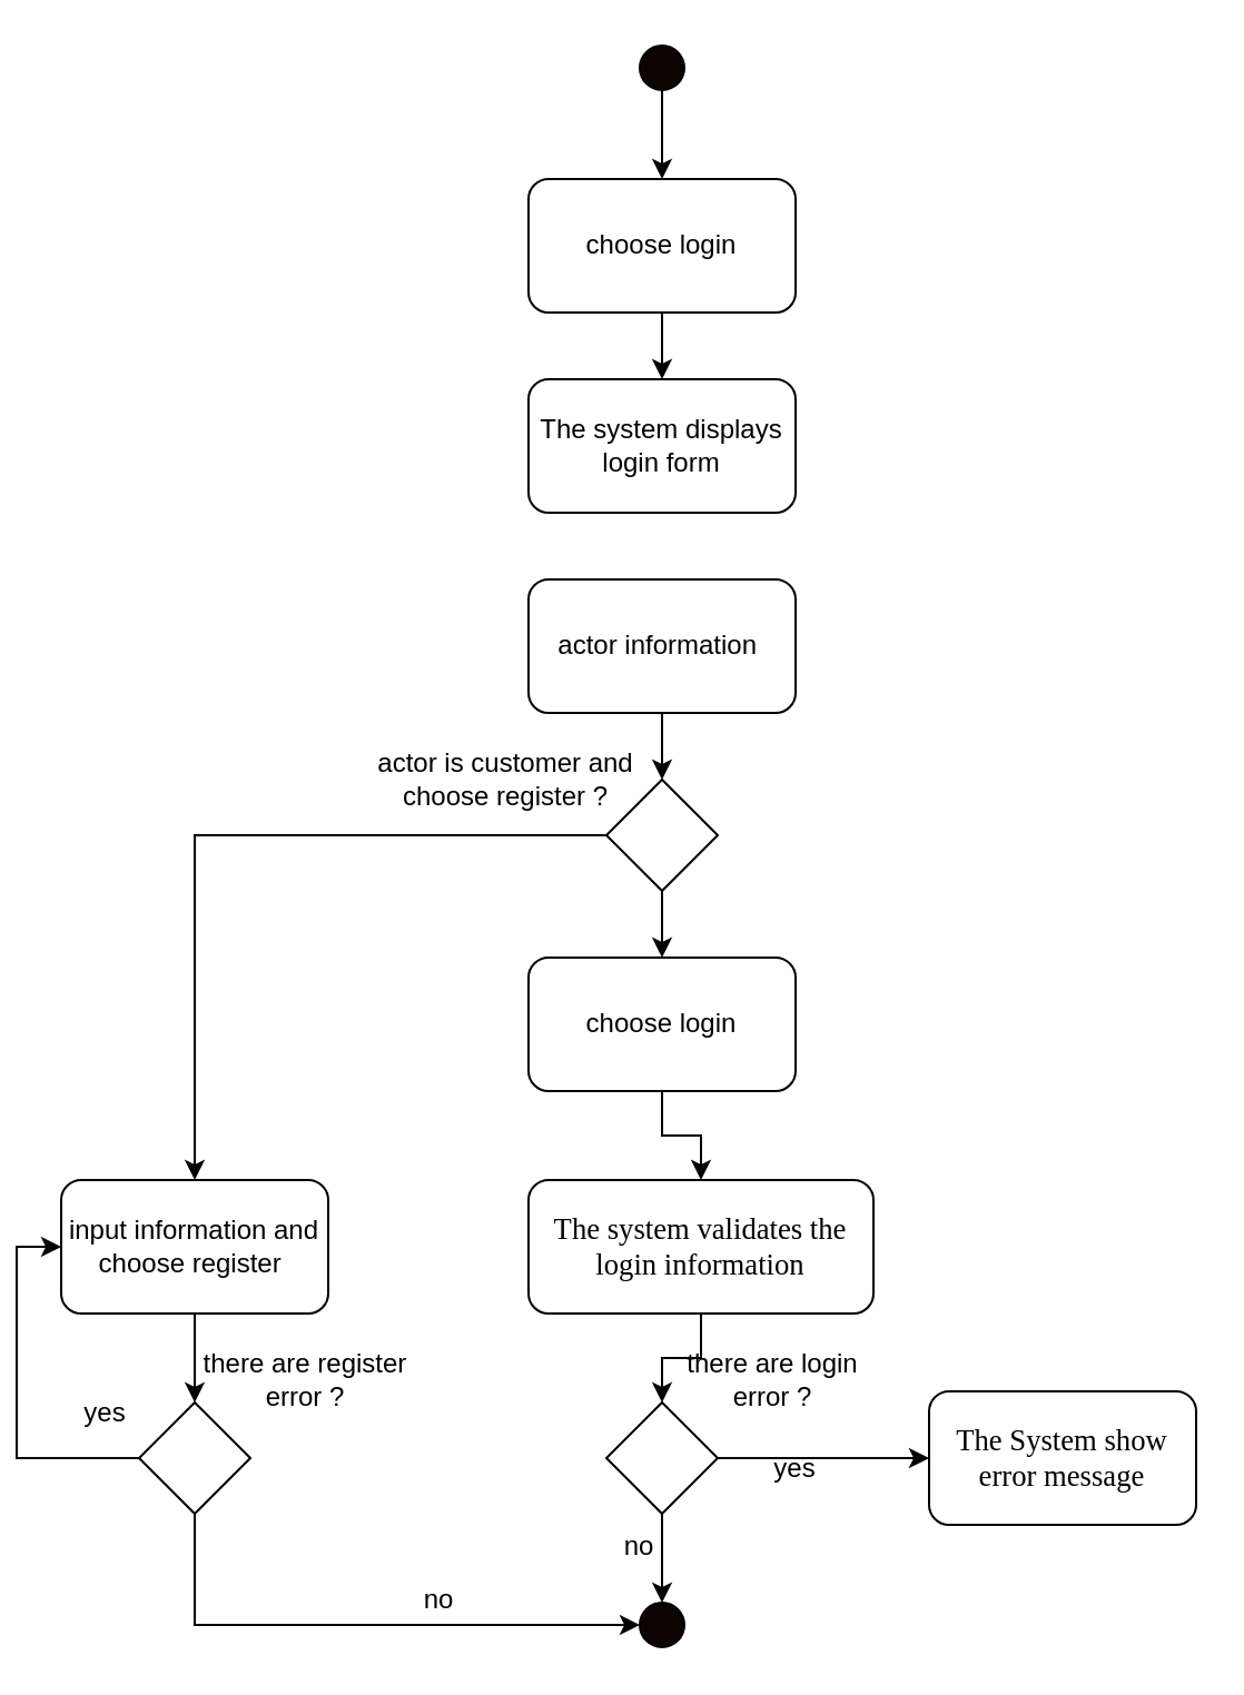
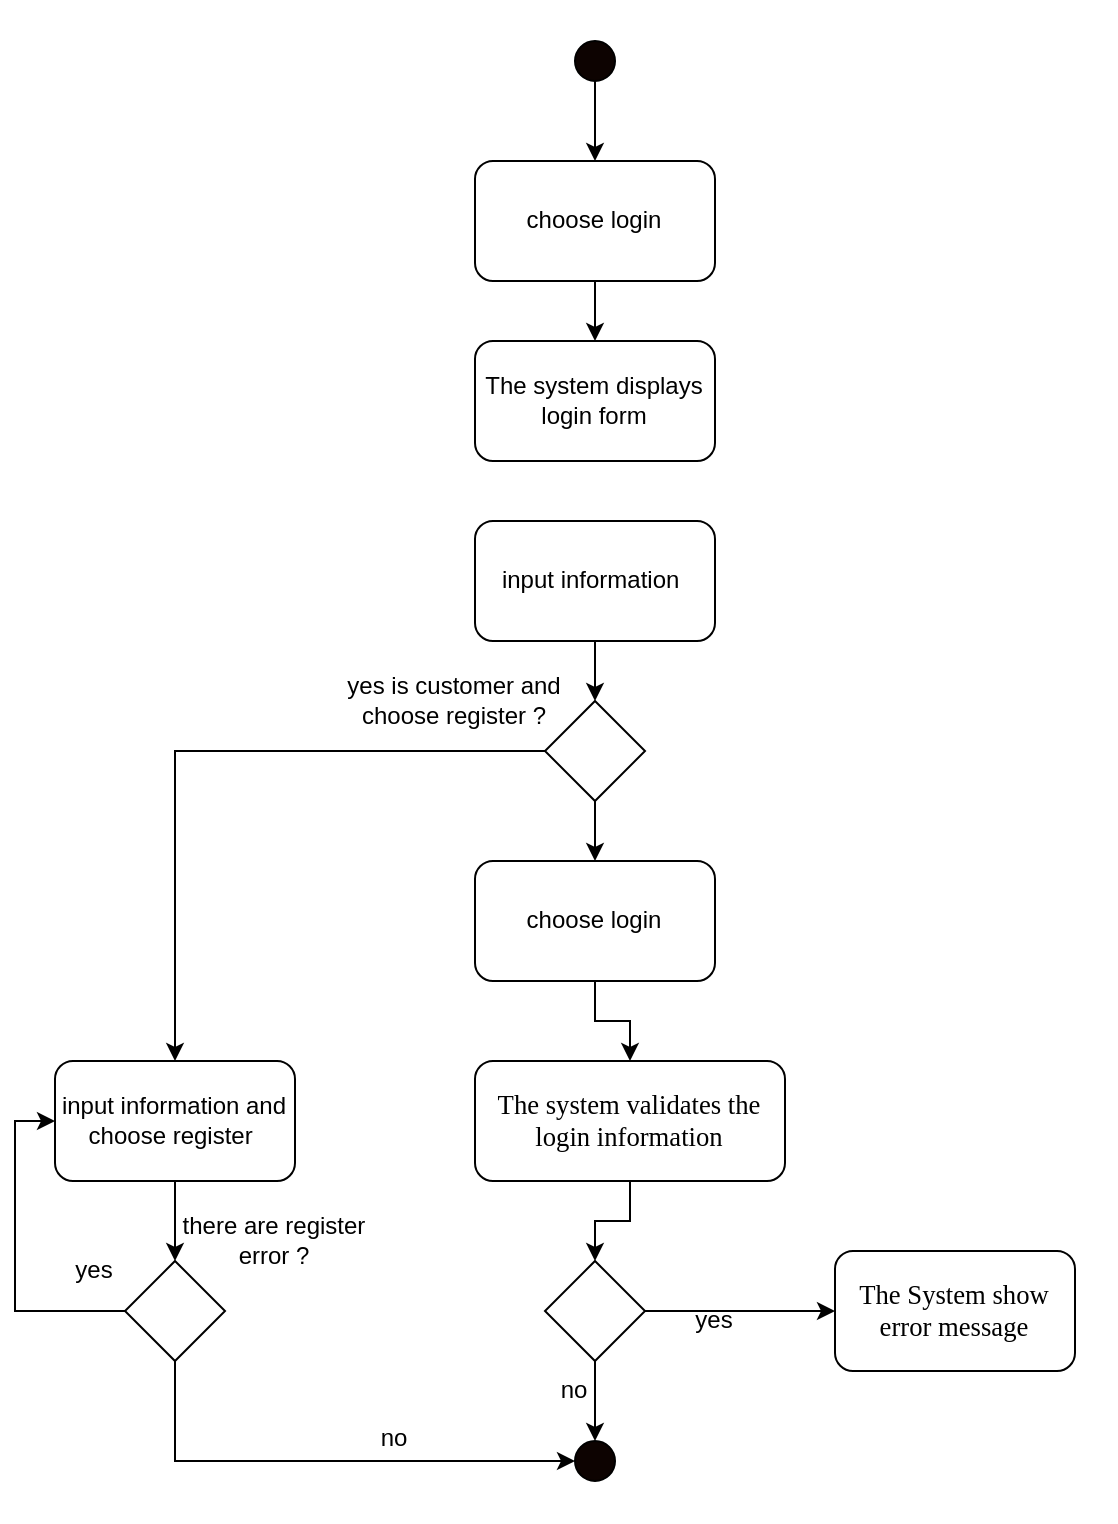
  <mxCell id="0" />
  <mxCell id="1" parent="0" />
  <mxCell id="2" style="edgeStyle=orthogonalEdgeStyle;rounded=0;orthogonalLoop=1;jettySize=auto;html=1;exitX=0.5;exitY=1;exitDx=0;exitDy=0;entryX=0.5;entryY=0;entryDx=0;entryDy=0;" parent="1" source="3" target="5" edge="1"><mxGeometry relative="1" as="geometry" /></mxCell>
  <mxCell id="3" value="" style="ellipse;whiteSpace=wrap;html=1;aspect=fixed;fillColor=#0D0301;" parent="1" vertex="1"><mxGeometry x="280" y="20" width="20" height="20" as="geometry" /></mxCell>
  <mxCell id="4" style="edgeStyle=orthogonalEdgeStyle;rounded=0;orthogonalLoop=1;jettySize=auto;html=1;exitX=0.5;exitY=1;exitDx=0;exitDy=0;entryX=0.5;entryY=0;entryDx=0;entryDy=0;" parent="1" source="5" target="6" edge="1"><mxGeometry relative="1" as="geometry" /></mxCell>
  <mxCell id="5" value="choose login" style="rounded=1;whiteSpace=wrap;html=1;fillColor=#FFFFFF;" parent="1" vertex="1"><mxGeometry x="230" y="80" width="120" height="60" as="geometry" /></mxCell>
  <mxCell id="6" value="&lt;p class=&quot;MsoNormal&quot;&gt;The system displays login form&lt;/p&gt;" style="rounded=1;whiteSpace=wrap;html=1;fillColor=#FFFFFF;" parent="1" vertex="1"><mxGeometry x="230" y="170" width="120" height="60" as="geometry" /></mxCell>
  <mxCell id="7" style="edgeStyle=orthogonalEdgeStyle;rounded=0;orthogonalLoop=1;jettySize=auto;html=1;exitX=0.5;exitY=1;exitDx=0;exitDy=0;entryX=0.5;entryY=0;entryDx=0;entryDy=0;" parent="1" source="8" target="14" edge="1"><mxGeometry relative="1" as="geometry" /></mxCell>
  <mxCell id="8" value="&amp;nbsp;choose login&amp;nbsp;" style="rounded=1;whiteSpace=wrap;html=1;fillColor=#FFFFFF;" parent="1" vertex="1"><mxGeometry x="230" y="430" width="120" height="60" as="geometry" /></mxCell>
  <mxCell id="9" style="edgeStyle=orthogonalEdgeStyle;rounded=0;orthogonalLoop=1;jettySize=auto;html=1;exitX=0;exitY=0.5;exitDx=0;exitDy=0;entryX=0.5;entryY=0;entryDx=0;entryDy=0;" parent="1" source="11" target="21" edge="1"><mxGeometry relative="1" as="geometry" /></mxCell>
  <mxCell id="10" style="edgeStyle=orthogonalEdgeStyle;rounded=0;orthogonalLoop=1;jettySize=auto;html=1;exitX=0.5;exitY=1;exitDx=0;exitDy=0;" parent="1" source="11" target="8" edge="1"><mxGeometry relative="1" as="geometry" /></mxCell>
  <mxCell id="11" value="" style="rhombus;whiteSpace=wrap;html=1;fillColor=#FFFFFF;" parent="1" vertex="1"><mxGeometry x="265" y="350" width="50" height="50" as="geometry" /></mxCell>
- <mxCell id="12" value="actor is customer and choose register ?" style="text;html=1;strokeColor=none;fillColor=none;align=center;verticalAlign=middle;whiteSpace=wrap;rounded=0;" parent="1" vertex="1"><mxGeometry x="160" y="340" width="120" height="20" as="geometry" /></mxCell>
+ <mxCell id="12" value="yes is customer and choose register ?" style="text;html=1;strokeColor=none;fillColor=none;align=center;verticalAlign=middle;whiteSpace=wrap;rounded=0;" parent="1" vertex="1"><mxGeometry x="160" y="340" width="120" height="20" as="geometry" /></mxCell>
  <mxCell id="13" style="edgeStyle=orthogonalEdgeStyle;rounded=0;orthogonalLoop=1;jettySize=auto;html=1;exitX=0.5;exitY=1;exitDx=0;exitDy=0;entryX=0.5;entryY=0;entryDx=0;entryDy=0;" parent="1" source="14" target="17" edge="1"><mxGeometry relative="1" as="geometry" /></mxCell>
  <mxCell id="14" value="&lt;span style=&quot;font-size: 10.0pt ; font-family: &amp;#34;times new roman&amp;#34; , serif&quot;&gt;The system validates the login information&lt;/span&gt;" style="rounded=1;whiteSpace=wrap;html=1;fillColor=#FFFFFF;" parent="1" vertex="1"><mxGeometry x="230" y="530" width="155" height="60" as="geometry" /></mxCell>
  <mxCell id="15" style="edgeStyle=orthogonalEdgeStyle;rounded=0;orthogonalLoop=1;jettySize=auto;html=1;exitX=1;exitY=0.5;exitDx=0;exitDy=0;entryX=0;entryY=0.5;entryDx=0;entryDy=0;" parent="1" source="17" target="19" edge="1"><mxGeometry relative="1" as="geometry" /></mxCell>
  <mxCell id="16" style="edgeStyle=orthogonalEdgeStyle;rounded=0;orthogonalLoop=1;jettySize=auto;html=1;exitX=0.5;exitY=1;exitDx=0;exitDy=0;" parent="1" source="17" target="28" edge="1"><mxGeometry relative="1" as="geometry" /></mxCell>
  <mxCell id="17" value="" style="rhombus;whiteSpace=wrap;html=1;fillColor=#FFFFFF;" parent="1" vertex="1"><mxGeometry x="265" y="630" width="50" height="50" as="geometry" /></mxCell>
- <mxCell id="18" value="there are login &lt;br&gt;error ?" style="text;html=1;strokeColor=none;fillColor=none;align=center;verticalAlign=middle;whiteSpace=wrap;rounded=0;" parent="1" vertex="1"><mxGeometry x="280" y="610" width="120" height="20" as="geometry" /></mxCell>
  <mxCell id="19" value="&lt;font face=&quot;times new roman, serif&quot;&gt;&lt;span style=&quot;font-size: 13.333px&quot;&gt;The System show error message&lt;/span&gt;&lt;/font&gt;" style="rounded=1;whiteSpace=wrap;html=1;fillColor=#FFFFFF;" parent="1" vertex="1"><mxGeometry x="410" y="625" width="120" height="60" as="geometry" /></mxCell>
  <mxCell id="20" style="edgeStyle=orthogonalEdgeStyle;rounded=0;orthogonalLoop=1;jettySize=auto;html=1;exitX=0.5;exitY=1;exitDx=0;exitDy=0;entryX=0.5;entryY=0;entryDx=0;entryDy=0;" parent="1" source="21" target="24" edge="1"><mxGeometry relative="1" as="geometry" /></mxCell>
  <mxCell id="21" value="input information and choose register&amp;nbsp;" style="rounded=1;whiteSpace=wrap;html=1;fillColor=#FFFFFF;" parent="1" vertex="1"><mxGeometry x="20" y="530" width="120" height="60" as="geometry" /></mxCell>
  <mxCell id="22" style="edgeStyle=orthogonalEdgeStyle;rounded=0;orthogonalLoop=1;jettySize=auto;html=1;exitX=0;exitY=0.5;exitDx=0;exitDy=0;entryX=0;entryY=0.5;entryDx=0;entryDy=0;" parent="1" source="24" target="21" edge="1"><mxGeometry relative="1" as="geometry" /></mxCell>
  <mxCell id="23" style="edgeStyle=orthogonalEdgeStyle;rounded=0;orthogonalLoop=1;jettySize=auto;html=1;exitX=0.5;exitY=1;exitDx=0;exitDy=0;entryX=0;entryY=0.5;entryDx=0;entryDy=0;" parent="1" source="24" target="28" edge="1"><mxGeometry relative="1" as="geometry" /></mxCell>
  <mxCell id="24" value="" style="rhombus;whiteSpace=wrap;html=1;fillColor=#FFFFFF;" parent="1" vertex="1"><mxGeometry x="55" y="630" width="50" height="50" as="geometry" /></mxCell>
  <mxCell id="25" style="edgeStyle=orthogonalEdgeStyle;rounded=0;orthogonalLoop=1;jettySize=auto;html=1;exitX=0.5;exitY=1;exitDx=0;exitDy=0;entryX=0.5;entryY=0;entryDx=0;entryDy=0;" parent="1" source="26" target="11" edge="1"><mxGeometry relative="1" as="geometry" /></mxCell>
- <mxCell id="26" value="&lt;p class=&quot;MsoNormal&quot;&gt;actor information&amp;nbsp;&lt;br&gt;&lt;/p&gt;" style="rounded=1;whiteSpace=wrap;html=1;fillColor=#FFFFFF;" parent="1" vertex="1"><mxGeometry x="230" y="260" width="120" height="60" as="geometry" /></mxCell>
+ <mxCell id="26" value="&lt;p class=&quot;MsoNormal&quot;&gt;input information&amp;nbsp;&lt;br&gt;&lt;/p&gt;" style="rounded=1;whiteSpace=wrap;html=1;fillColor=#FFFFFF;" parent="1" vertex="1"><mxGeometry x="230" y="260" width="120" height="60" as="geometry" /></mxCell>
  <mxCell id="27" value="there are register error ?" style="text;html=1;strokeColor=none;fillColor=none;align=center;verticalAlign=middle;whiteSpace=wrap;rounded=0;" parent="1" vertex="1"><mxGeometry x="70" y="610" width="120" height="20" as="geometry" /></mxCell>
  <mxCell id="28" value="" style="ellipse;whiteSpace=wrap;html=1;aspect=fixed;fillColor=#0D0301;" parent="1" vertex="1"><mxGeometry x="280" y="720" width="20" height="20" as="geometry" /></mxCell>
  <mxCell id="29" value="yes" style="text;html=1;strokeColor=none;fillColor=none;align=center;verticalAlign=middle;whiteSpace=wrap;rounded=0;" parent="1" vertex="1"><mxGeometry x="330" y="650" width="40" height="20" as="geometry" /></mxCell>
  <mxCell id="30" value="no" style="text;html=1;strokeColor=none;fillColor=none;align=center;verticalAlign=middle;whiteSpace=wrap;rounded=0;" parent="1" vertex="1"><mxGeometry x="260" y="685" width="40" height="20" as="geometry" /></mxCell>
  <mxCell id="31" value="yes" style="text;html=1;strokeColor=none;fillColor=none;align=center;verticalAlign=middle;whiteSpace=wrap;rounded=0;" parent="1" vertex="1"><mxGeometry x="20" y="625" width="40" height="20" as="geometry" /></mxCell>
  <mxCell id="32" value="no" style="text;html=1;strokeColor=none;fillColor=none;align=center;verticalAlign=middle;whiteSpace=wrap;rounded=0;" parent="1" vertex="1"><mxGeometry x="170" y="709" width="40" height="20" as="geometry" /></mxCell>
